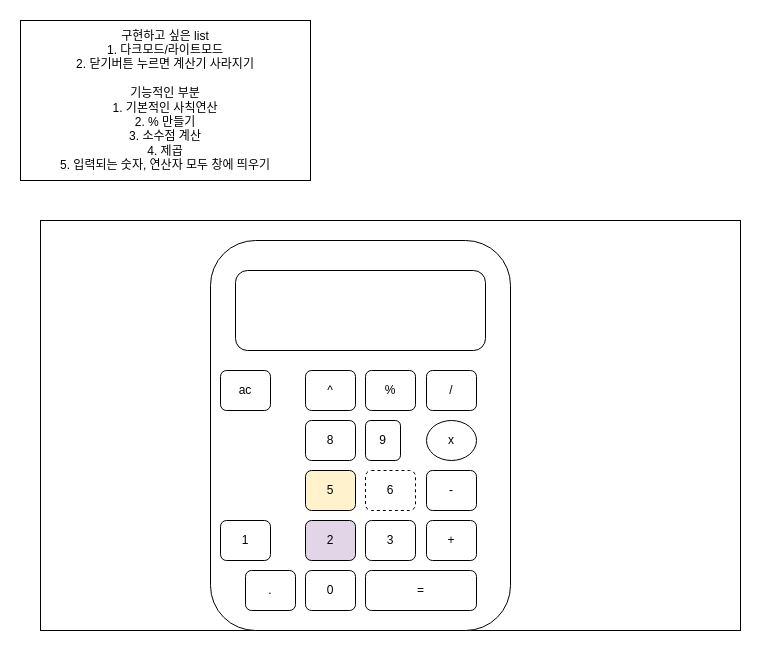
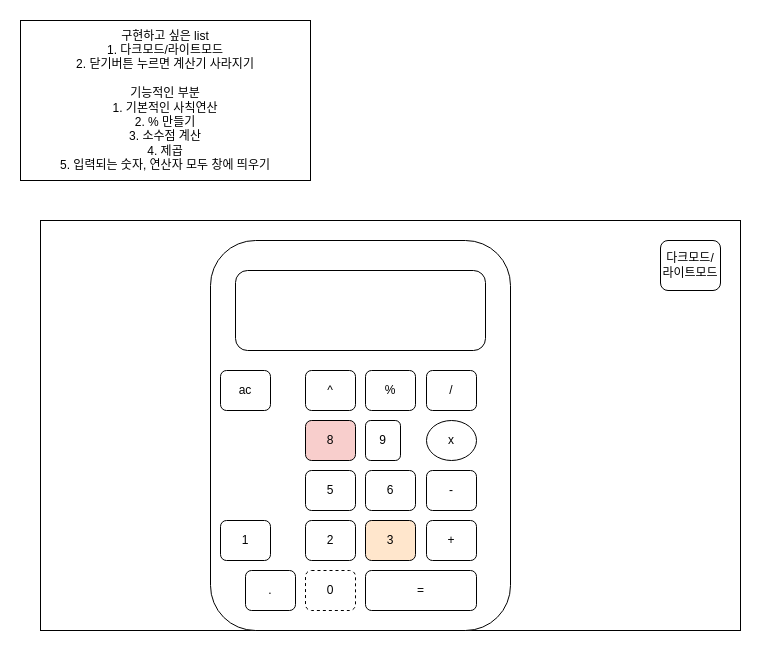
  <mxCell id="0" />
  <mxCell id="1" parent="0" />
  <mxCell id="2" value="구현하고 싶은 list&lt;br&gt;1. 다크모드/라이트모드&lt;br&gt;2. 닫기버튼 누르면 계산기 사라지기&lt;br&gt;&lt;br&gt;기능적인 부분&lt;br&gt;1. 기본적인 사칙연산&lt;br&gt;2. % 만들기&lt;br&gt;3. 소수점 계산&lt;br&gt;4. 제곱&lt;br&gt;5. 입력되는 숫자, 연산자 모두 창에 띄우기" style="rounded=0;whiteSpace=wrap;html=1;" parent="1" vertex="1"><mxGeometry x="20" y="20" width="290" height="160" as="geometry" /></mxCell>
  <mxCell id="3" value="" style="rounded=0;whiteSpace=wrap;html=1;" parent="1" vertex="1"><mxGeometry x="40" y="220" width="700" height="410" as="geometry" /></mxCell>
  <mxCell id="4" value="계산기 몸통" style="rounded=1;whiteSpace=wrap;html=1;" parent="1" vertex="1"><mxGeometry x="320" y="300" width="180" height="250" as="geometry" /></mxCell>
+ <mxCell id="5" value="다크모드/&lt;br&gt;라이트모드" style="rounded=1;whiteSpace=wrap;html=1;" parent="1" vertex="1"><mxGeometry x="660" y="240" width="60" height="50" as="geometry" /></mxCell>
  <mxCell id="6" value="" style="rounded=1;whiteSpace=wrap;html=1;" parent="1" vertex="1"><mxGeometry x="210" y="240" width="300" height="390" as="geometry" /></mxCell>
  <mxCell id="7" value="" style="rounded=1;whiteSpace=wrap;html=1;" parent="1" vertex="1"><mxGeometry x="235" y="270" width="250" height="80" as="geometry" /></mxCell>
- <mxCell id="8" value="8" style="rounded=1;whiteSpace=wrap;html=1;" parent="1" vertex="1"><mxGeometry x="305" y="420" width="50" height="40" as="geometry" /></mxCell>
+ <mxCell id="8" value="8" style="rounded=1;whiteSpace=wrap;html=1;fillColor=#f8cecc;" parent="1" vertex="1"><mxGeometry x="305" y="420" width="50" height="40" as="geometry" /></mxCell>
  <mxCell id="9" value="9" style="rounded=1;whiteSpace=wrap;html=1;" parent="1" vertex="1"><mxGeometry x="365" y="420" width="35" height="40" as="geometry" /></mxCell>
- <mxCell id="10" value="5" style="rounded=1;whiteSpace=wrap;html=1;fillColor=#fff2cc;" parent="1" vertex="1"><mxGeometry x="305" y="470" width="50" height="40" as="geometry" /></mxCell>
- <mxCell id="11" value="2" style="rounded=1;whiteSpace=wrap;html=1;fillColor=#e1d5e7;" parent="1" vertex="1"><mxGeometry x="305" y="520" width="50" height="40" as="geometry" /></mxCell>
+ <mxCell id="10" value="5" style="rounded=1;whiteSpace=wrap;html=1;" parent="1" vertex="1"><mxGeometry x="305" y="470" width="50" height="40" as="geometry" /></mxCell>
+ <mxCell id="11" value="2" style="rounded=1;whiteSpace=wrap;html=1;" parent="1" vertex="1"><mxGeometry x="305" y="520" width="50" height="40" as="geometry" /></mxCell>
  <mxCell id="12" value="1" style="rounded=1;whiteSpace=wrap;html=1;" parent="1" vertex="1"><mxGeometry x="220" y="520" width="50" height="40" as="geometry" /></mxCell>
- <mxCell id="13" value="3" style="rounded=1;whiteSpace=wrap;html=1;" parent="1" vertex="1"><mxGeometry x="365" y="520" width="50" height="40" as="geometry" /></mxCell>
- <mxCell id="14" value="0" style="rounded=1;whiteSpace=wrap;html=1;" parent="1" vertex="1"><mxGeometry x="305" y="570" width="50" height="40" as="geometry" /></mxCell>
- <mxCell id="15" value="6" style="rounded=1;whiteSpace=wrap;html=1;dashed=1;" parent="1" vertex="1"><mxGeometry x="365" y="470" width="50" height="40" as="geometry" /></mxCell>
+ <mxCell id="13" value="3" style="rounded=1;whiteSpace=wrap;html=1;fillColor=#ffe6cc;" parent="1" vertex="1"><mxGeometry x="365" y="520" width="50" height="40" as="geometry" /></mxCell>
+ <mxCell id="14" value="0" style="rounded=1;whiteSpace=wrap;html=1;dashed=1;" parent="1" vertex="1"><mxGeometry x="305" y="570" width="50" height="40" as="geometry" /></mxCell>
+ <mxCell id="15" value="6" style="rounded=1;whiteSpace=wrap;html=1;" parent="1" vertex="1"><mxGeometry x="365" y="470" width="50" height="40" as="geometry" /></mxCell>
  <mxCell id="16" value="." style="rounded=1;whiteSpace=wrap;html=1;" parent="1" vertex="1"><mxGeometry x="245" y="570" width="50" height="40" as="geometry" /></mxCell>
  <mxCell id="17" value="=" style="rounded=1;whiteSpace=wrap;html=1;" parent="1" vertex="1"><mxGeometry x="365" y="570" width="111" height="40" as="geometry" /></mxCell>
  <mxCell id="18" value="x" style="ellipse;whiteSpace=wrap;html=1;" parent="1" vertex="1"><mxGeometry x="426" y="420" width="50" height="40" as="geometry" /></mxCell>
  <mxCell id="19" value="-" style="rounded=1;whiteSpace=wrap;html=1;" parent="1" vertex="1"><mxGeometry x="426" y="470" width="50" height="40" as="geometry" /></mxCell>
  <mxCell id="20" value="+" style="rounded=1;whiteSpace=wrap;html=1;" parent="1" vertex="1"><mxGeometry x="426" y="520" width="50" height="40" as="geometry" /></mxCell>
  <mxCell id="21" value="/" style="rounded=1;whiteSpace=wrap;html=1;" parent="1" vertex="1"><mxGeometry x="426" y="370" width="50" height="40" as="geometry" /></mxCell>
  <mxCell id="22" value="ac" style="rounded=1;whiteSpace=wrap;html=1;" parent="1" vertex="1"><mxGeometry x="220" y="370" width="50" height="40" as="geometry" /></mxCell>
  <mxCell id="23" value="^" style="rounded=1;whiteSpace=wrap;html=1;" parent="1" vertex="1"><mxGeometry x="305" y="370" width="50" height="40" as="geometry" /></mxCell>
  <mxCell id="24" value="%" style="rounded=1;whiteSpace=wrap;html=1;" parent="1" vertex="1"><mxGeometry x="365" y="370" width="50" height="40" as="geometry" /></mxCell>
